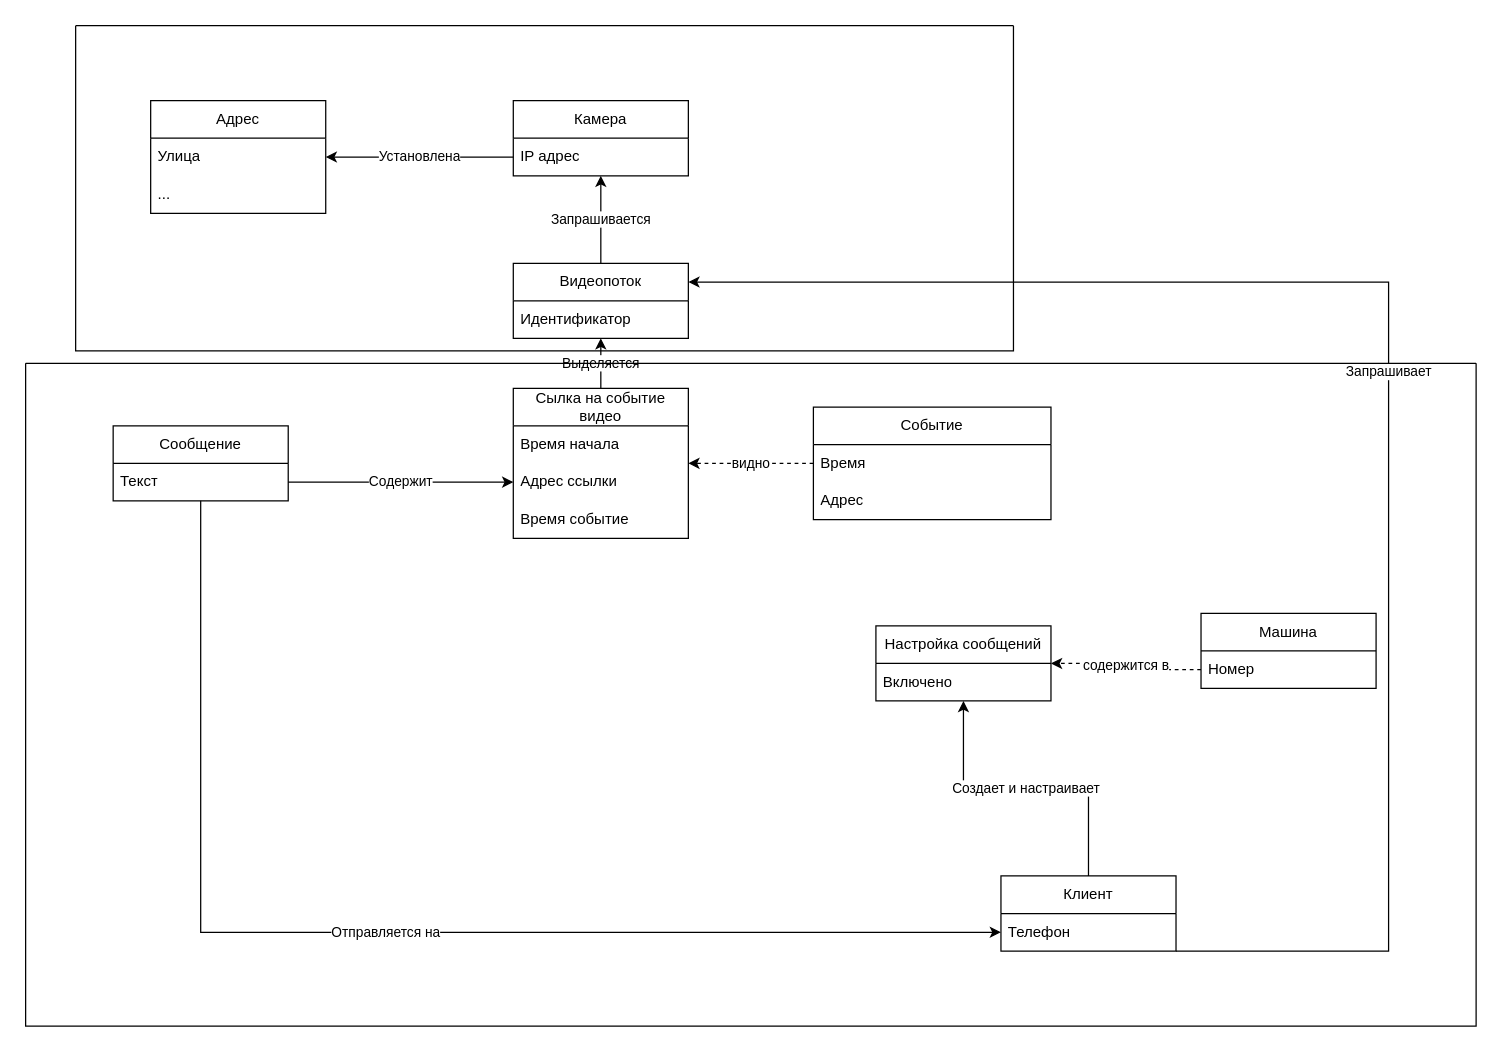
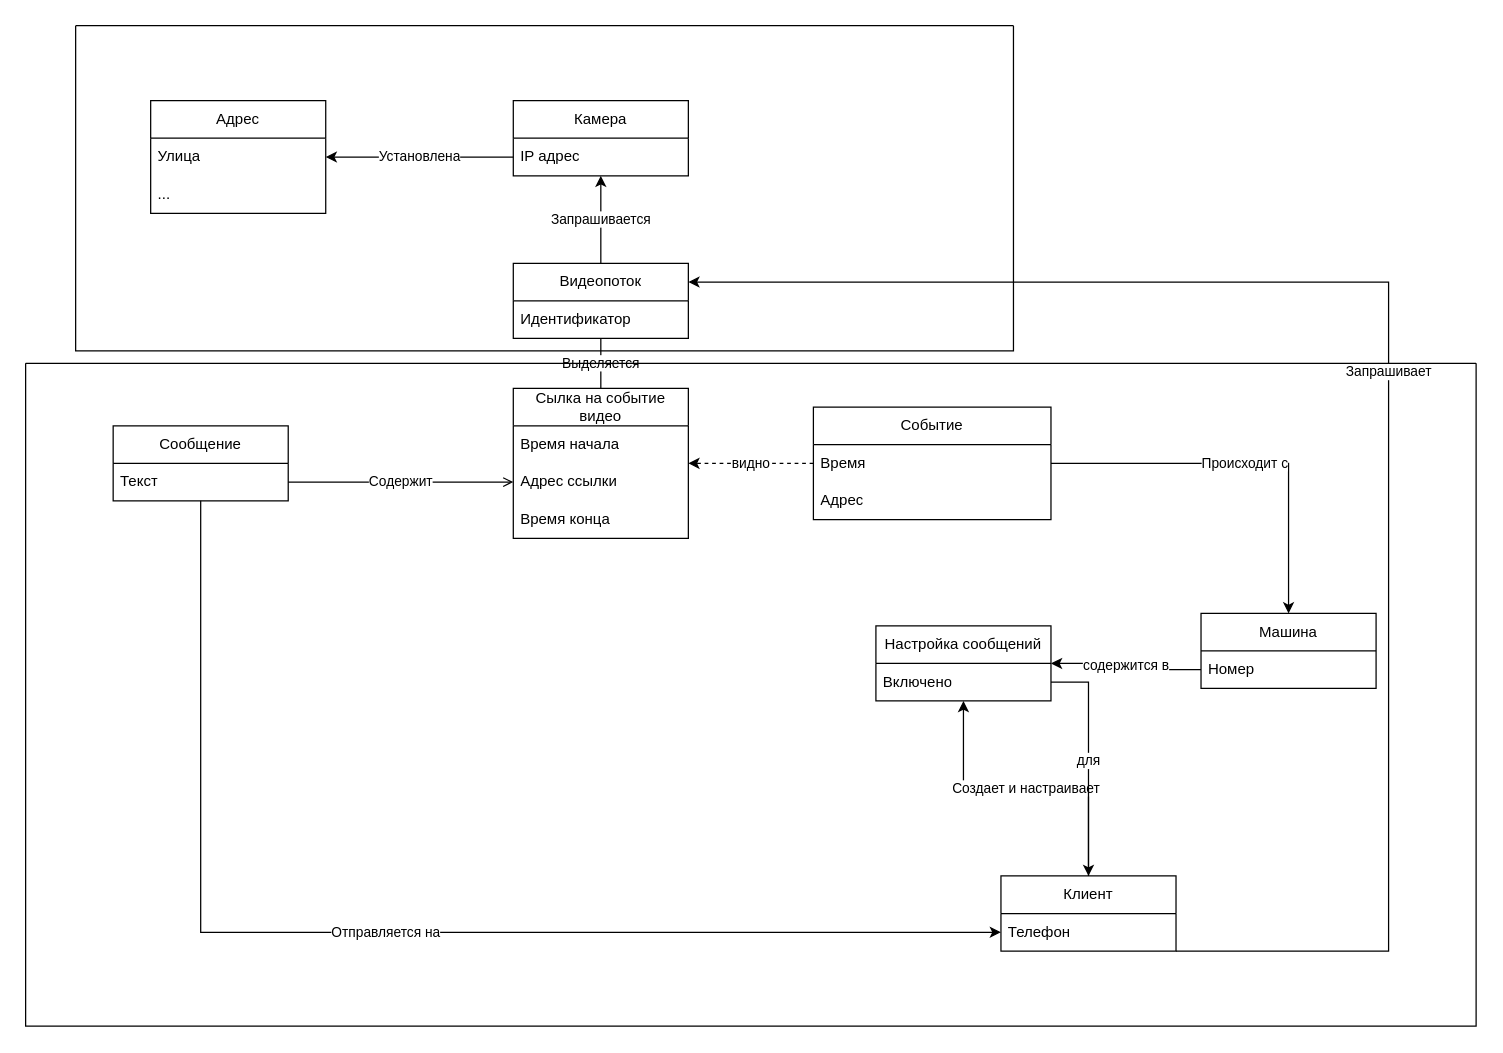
  <mxCell id="0" />
  <mxCell id="1" parent="0" />
  <mxCell id="2" value="Машина" style="swimlane;fontStyle=0;childLayout=stackLayout;horizontal=1;startSize=30;horizontalStack=0;resizeParent=1;resizeParentMax=0;resizeLast=0;collapsible=1;marginBottom=0;whiteSpace=wrap;html=1;" parent="1" vertex="1"><mxGeometry x="960" y="490" width="140" height="60" as="geometry" /></mxCell>
  <mxCell id="3" value="Номер" style="text;strokeColor=none;fillColor=none;align=left;verticalAlign=middle;spacingLeft=4;spacingRight=4;overflow=hidden;points=[[0,0.5],[1,0.5]];portConstraint=eastwest;rotatable=0;whiteSpace=wrap;html=1;" parent="2" vertex="1"><mxGeometry y="30" width="140" height="30" as="geometry" /></mxCell>
  <mxCell id="4" value="Создает и настраивает" style="edgeStyle=orthogonalEdgeStyle;rounded=0;orthogonalLoop=1;jettySize=auto;html=1;" parent="1" source="5" target="31" edge="1"><mxGeometry relative="1" as="geometry" /></mxCell>
  <mxCell id="5" value="Клиент" style="swimlane;fontStyle=0;childLayout=stackLayout;horizontal=1;startSize=30;horizontalStack=0;resizeParent=1;resizeParentMax=0;resizeLast=0;collapsible=1;marginBottom=0;whiteSpace=wrap;html=1;" parent="1" vertex="1"><mxGeometry x="800" y="700" width="140" height="60" as="geometry" /></mxCell>
  <mxCell id="6" value="Телефон" style="text;strokeColor=none;fillColor=none;align=left;verticalAlign=middle;spacingLeft=4;spacingRight=4;overflow=hidden;points=[[0,0.5],[1,0.5]];portConstraint=eastwest;rotatable=0;whiteSpace=wrap;html=1;" parent="5" vertex="1"><mxGeometry y="30" width="140" height="30" as="geometry" /></mxCell>
  <mxCell id="7" value="Отправляется на" style="edgeStyle=orthogonalEdgeStyle;rounded=0;orthogonalLoop=1;jettySize=auto;html=1;" parent="1" source="8" target="6" edge="1"><mxGeometry relative="1" as="geometry" /></mxCell>
  <mxCell id="8" value="Сообщение" style="swimlane;fontStyle=0;childLayout=stackLayout;horizontal=1;startSize=30;horizontalStack=0;resizeParent=1;resizeParentMax=0;resizeLast=0;collapsible=1;marginBottom=0;whiteSpace=wrap;html=1;" parent="1" vertex="1"><mxGeometry x="90" y="340" width="140" height="60" as="geometry" /></mxCell>
  <mxCell id="9" value="Текст" style="text;strokeColor=none;fillColor=none;align=left;verticalAlign=middle;spacingLeft=4;spacingRight=4;overflow=hidden;points=[[0,0.5],[1,0.5]];portConstraint=eastwest;rotatable=0;whiteSpace=wrap;html=1;" parent="8" vertex="1"><mxGeometry y="30" width="140" height="30" as="geometry" /></mxCell>
+ <mxCell id="10" value="Происходит с" style="edgeStyle=orthogonalEdgeStyle;rounded=0;orthogonalLoop=1;jettySize=auto;html=1;" parent="1" source="12" target="2" edge="1"><mxGeometry relative="1" as="geometry" /></mxCell>
  <mxCell id="11" value="видно" style="edgeStyle=orthogonalEdgeStyle;rounded=0;orthogonalLoop=1;jettySize=auto;html=1;dashed=1;" parent="1" source="12" target="16" edge="1"><mxGeometry relative="1" as="geometry" /></mxCell>
  <mxCell id="12" value="Событие" style="swimlane;fontStyle=0;childLayout=stackLayout;horizontal=1;startSize=30;horizontalStack=0;resizeParent=1;resizeParentMax=0;resizeLast=0;collapsible=1;marginBottom=0;whiteSpace=wrap;html=1;" parent="1" vertex="1"><mxGeometry x="650" y="325" width="190" height="90" as="geometry" /></mxCell>
  <mxCell id="13" value="Время" style="text;strokeColor=none;fillColor=none;align=left;verticalAlign=middle;spacingLeft=4;spacingRight=4;overflow=hidden;points=[[0,0.5],[1,0.5]];portConstraint=eastwest;rotatable=0;whiteSpace=wrap;html=1;" parent="12" vertex="1"><mxGeometry y="30" width="190" height="30" as="geometry" /></mxCell>
  <mxCell id="14" value="Адрес" style="text;strokeColor=none;fillColor=none;align=left;verticalAlign=middle;spacingLeft=4;spacingRight=4;overflow=hidden;points=[[0,0.5],[1,0.5]];portConstraint=eastwest;rotatable=0;whiteSpace=wrap;html=1;" parent="12" vertex="1"><mxGeometry y="60" width="190" height="30" as="geometry" /></mxCell>
- <mxCell id="15" value="Выделяется" style="edgeStyle=orthogonalEdgeStyle;rounded=0;orthogonalLoop=1;jettySize=auto;html=1;" parent="1" source="16" target="24" edge="1"><mxGeometry relative="1" as="geometry" /></mxCell>
+ <mxCell id="15" value="Выделяется" style="edgeStyle=orthogonalEdgeStyle;rounded=0;orthogonalLoop=1;jettySize=auto;html=1;endArrow=none;" parent="1" source="16" target="24" edge="1"><mxGeometry relative="1" as="geometry" /></mxCell>
  <mxCell id="16" value="Сылка на событие видео" style="swimlane;fontStyle=0;childLayout=stackLayout;horizontal=1;startSize=30;horizontalStack=0;resizeParent=1;resizeParentMax=0;resizeLast=0;collapsible=1;marginBottom=0;whiteSpace=wrap;html=1;" parent="1" vertex="1"><mxGeometry x="410" y="310" width="140" height="120" as="geometry" /></mxCell>
  <mxCell id="17" value="Время начала" style="text;strokeColor=none;fillColor=none;align=left;verticalAlign=middle;spacingLeft=4;spacingRight=4;overflow=hidden;points=[[0,0.5],[1,0.5]];portConstraint=eastwest;rotatable=0;whiteSpace=wrap;html=1;" parent="16" vertex="1"><mxGeometry y="30" width="140" height="30" as="geometry" /></mxCell>
  <mxCell id="18" value="Адрес ссылки" style="text;strokeColor=none;fillColor=none;align=left;verticalAlign=middle;spacingLeft=4;spacingRight=4;overflow=hidden;points=[[0,0.5],[1,0.5]];portConstraint=eastwest;rotatable=0;whiteSpace=wrap;html=1;" parent="16" vertex="1"><mxGeometry y="60" width="140" height="30" as="geometry" /></mxCell>
- <mxCell id="19" value="Время событие" style="text;strokeColor=none;fillColor=none;align=left;verticalAlign=middle;spacingLeft=4;spacingRight=4;overflow=hidden;points=[[0,0.5],[1,0.5]];portConstraint=eastwest;rotatable=0;whiteSpace=wrap;html=1;" parent="16" vertex="1"><mxGeometry y="90" width="140" height="30" as="geometry" /></mxCell>
+ <mxCell id="19" value="Время конца" style="text;strokeColor=none;fillColor=none;align=left;verticalAlign=middle;spacingLeft=4;spacingRight=4;overflow=hidden;points=[[0,0.5],[1,0.5]];portConstraint=eastwest;rotatable=0;whiteSpace=wrap;html=1;" parent="16" vertex="1"><mxGeometry y="90" width="140" height="30" as="geometry" /></mxCell>
  <mxCell id="20" value="Адрес" style="swimlane;fontStyle=0;childLayout=stackLayout;horizontal=1;startSize=30;horizontalStack=0;resizeParent=1;resizeParentMax=0;resizeLast=0;collapsible=1;marginBottom=0;whiteSpace=wrap;html=1;" parent="1" vertex="1"><mxGeometry x="120" y="80" width="140" height="90" as="geometry" /></mxCell>
  <mxCell id="21" value="Улица" style="text;strokeColor=none;fillColor=none;align=left;verticalAlign=middle;spacingLeft=4;spacingRight=4;overflow=hidden;points=[[0,0.5],[1,0.5]];portConstraint=eastwest;rotatable=0;whiteSpace=wrap;html=1;" parent="20" vertex="1"><mxGeometry y="30" width="140" height="30" as="geometry" /></mxCell>
  <mxCell id="22" value="..." style="text;strokeColor=none;fillColor=none;align=left;verticalAlign=middle;spacingLeft=4;spacingRight=4;overflow=hidden;points=[[0,0.5],[1,0.5]];portConstraint=eastwest;rotatable=0;whiteSpace=wrap;html=1;" parent="20" vertex="1"><mxGeometry y="60" width="140" height="30" as="geometry" /></mxCell>
  <mxCell id="23" value="Запрашивается" style="edgeStyle=orthogonalEdgeStyle;rounded=0;orthogonalLoop=1;jettySize=auto;html=1;" parent="1" source="24" target="26" edge="1"><mxGeometry relative="1" as="geometry" /></mxCell>
  <mxCell id="24" value="Видеопоток" style="swimlane;fontStyle=0;childLayout=stackLayout;horizontal=1;startSize=30;horizontalStack=0;resizeParent=1;resizeParentMax=0;resizeLast=0;collapsible=1;marginBottom=0;whiteSpace=wrap;html=1;" parent="1" vertex="1"><mxGeometry x="410" y="210" width="140" height="60" as="geometry" /></mxCell>
  <mxCell id="25" value="Идентификатор" style="text;strokeColor=none;fillColor=none;align=left;verticalAlign=middle;spacingLeft=4;spacingRight=4;overflow=hidden;points=[[0,0.5],[1,0.5]];portConstraint=eastwest;rotatable=0;whiteSpace=wrap;html=1;" parent="24" vertex="1"><mxGeometry y="30" width="140" height="30" as="geometry" /></mxCell>
  <mxCell id="26" value="Камера" style="swimlane;fontStyle=0;childLayout=stackLayout;horizontal=1;startSize=30;horizontalStack=0;resizeParent=1;resizeParentMax=0;resizeLast=0;collapsible=1;marginBottom=0;whiteSpace=wrap;html=1;" parent="1" vertex="1"><mxGeometry x="410" y="80" width="140" height="60" as="geometry" /></mxCell>
  <mxCell id="27" value="IP адрес" style="text;strokeColor=none;fillColor=none;align=left;verticalAlign=middle;spacingLeft=4;spacingRight=4;overflow=hidden;points=[[0,0.5],[1,0.5]];portConstraint=eastwest;rotatable=0;whiteSpace=wrap;html=1;" parent="26" vertex="1"><mxGeometry y="30" width="140" height="30" as="geometry" /></mxCell>
  <mxCell id="28" value="Установлена" style="edgeStyle=orthogonalEdgeStyle;rounded=0;orthogonalLoop=1;jettySize=auto;html=1;" parent="1" source="27" target="20" edge="1"><mxGeometry relative="1" as="geometry" /></mxCell>
- <mxCell id="29" value="Содержит" style="edgeStyle=orthogonalEdgeStyle;rounded=0;orthogonalLoop=1;jettySize=auto;html=1;" parent="1" source="9" target="18" edge="1"><mxGeometry relative="1" as="geometry" /></mxCell>
+ <mxCell id="29" value="Содержит" style="edgeStyle=orthogonalEdgeStyle;rounded=0;orthogonalLoop=1;jettySize=auto;html=1;endArrow=open;" parent="1" source="9" target="18" edge="1"><mxGeometry relative="1" as="geometry" /></mxCell>
  <mxCell id="30" value="Запрашивает" style="edgeStyle=orthogonalEdgeStyle;rounded=0;orthogonalLoop=1;jettySize=auto;html=1;entryX=1;entryY=0.25;entryDx=0;entryDy=0;" parent="1" source="6" target="24" edge="1"><mxGeometry relative="1" as="geometry"><Array as="points"><mxPoint x="1110" y="760" /><mxPoint x="1110" y="225" /></Array></mxGeometry></mxCell>
  <mxCell id="31" value="Настройка сообщений" style="swimlane;fontStyle=0;childLayout=stackLayout;horizontal=1;startSize=30;horizontalStack=0;resizeParent=1;resizeParentMax=0;resizeLast=0;collapsible=1;marginBottom=0;whiteSpace=wrap;html=1;" parent="1" vertex="1"><mxGeometry x="700" y="500" width="140" height="60" as="geometry" /></mxCell>
  <mxCell id="32" value="Включено" style="text;strokeColor=none;fillColor=none;align=left;verticalAlign=middle;spacingLeft=4;spacingRight=4;overflow=hidden;points=[[0,0.5],[1,0.5]];portConstraint=eastwest;rotatable=0;whiteSpace=wrap;html=1;" parent="31" vertex="1"><mxGeometry y="30" width="140" height="30" as="geometry" /></mxCell>
- <mxCell id="33" value="содержится в" style="edgeStyle=orthogonalEdgeStyle;rounded=0;orthogonalLoop=1;jettySize=auto;html=1;dashed=1;" parent="1" source="3" target="31" edge="1"><mxGeometry relative="1" as="geometry" /></mxCell>
+ <mxCell id="33" value="содержится в" style="edgeStyle=orthogonalEdgeStyle;rounded=0;orthogonalLoop=1;jettySize=auto;html=1;" parent="1" source="3" target="31" edge="1"><mxGeometry relative="1" as="geometry" /></mxCell>
+ <mxCell id="34" value="для" style="edgeStyle=orthogonalEdgeStyle;rounded=0;orthogonalLoop=1;jettySize=auto;html=1;" parent="1" source="32" target="5" edge="1"><mxGeometry relative="1" as="geometry" /></mxCell>
  <mxCell id="35" value="" style="swimlane;startSize=0;" parent="1" vertex="1"><mxGeometry x="20" y="290" width="1160" height="530" as="geometry" /></mxCell>
  <mxCell id="36" value="" style="swimlane;startSize=0;" parent="1" vertex="1"><mxGeometry x="60" y="20" width="750" height="260" as="geometry" /></mxCell>
